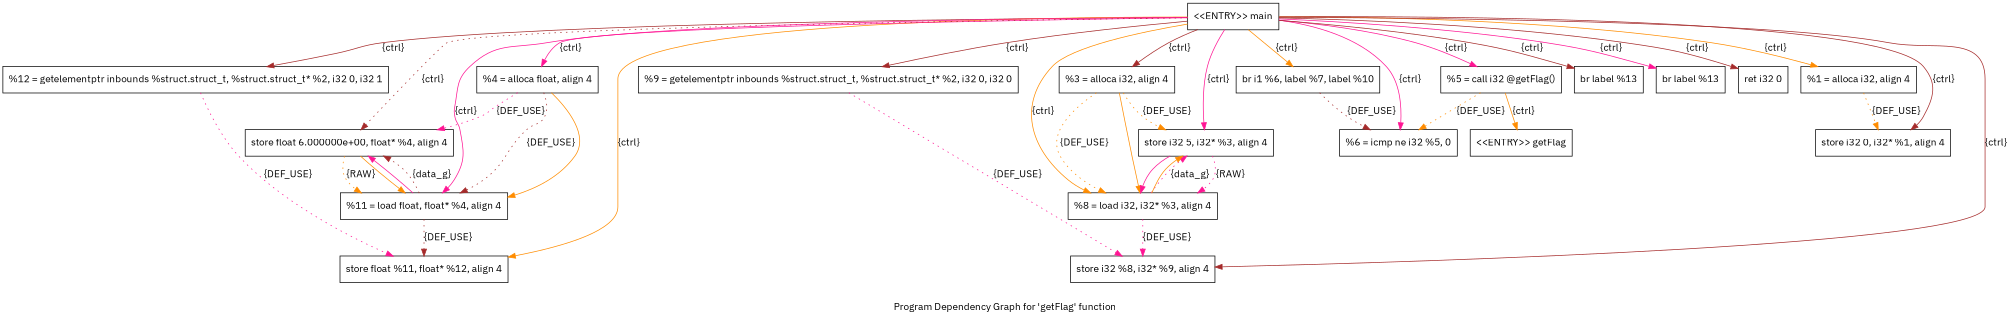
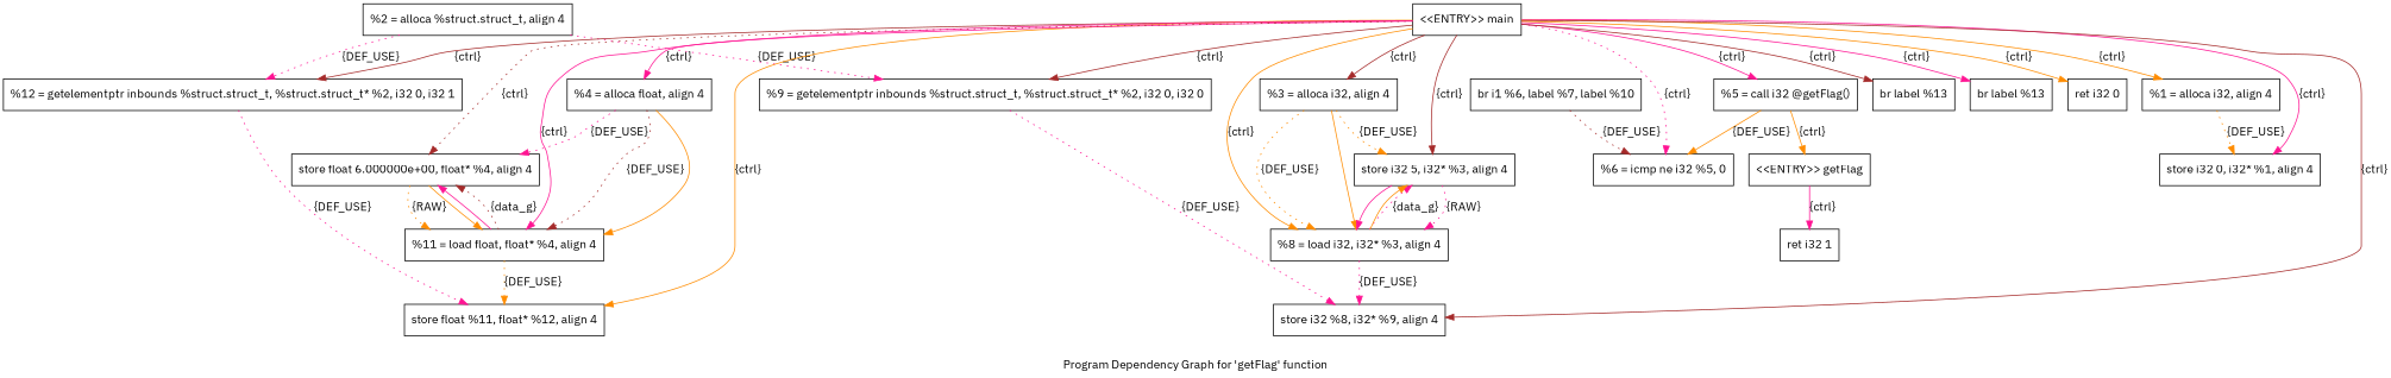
  digraph {
    fontname="IBM Plex Sans"
    label="Program Dependency Graph for 'getFlag' function"
    splines=true
    node [fontname="IBM Plex Sans" shape=record]
    edge [color=deeppink fontname="IBM Plex Sans" style=solid]
    n1 [label="{\<\<ENTRY\>\> getFlag}"]
+   n2 [label="{  ret i32 1}"]
    n3 [label="{  %1 = alloca i32, align 4}"]
    n4 [label="{  store i32 0, i32* %1, align 4}"]
+   n5 [label="{  %2 = alloca %struct.struct_t, align 4}"]
    n6 [label="{  %9 = getelementptr inbounds %struct.struct_t, %struct.struct_t* %2, i32 0, i32 0}"]
    n7 [label="{  %12 = getelementptr inbounds %struct.struct_t, %struct.struct_t* %2, i32 0, i32 1}"]
    n8 [label="{  store i32 %8, i32* %9, align 4}"]
    n9 [label="{  store float %11, float* %12, align 4}"]
    n10 [label="{  %3 = alloca i32, align 4}"]
    n11 [label="{  store i32 5, i32* %3, align 4}"]
    n12 [label="{  %8 = load i32, i32* %3, align 4}"]
    n13 [label="{  %4 = alloca float, align 4}"]
    n14 [label="{  store float 6.000000e+00, float* %4, align 4}"]
    n15 [label="{  %11 = load float, float* %4, align 4}"]
    n16 [label="{  %5 = call i32 @getFlag()}"]
    n17 [label="{  %6 = icmp ne i32 %5, 0}"]
    n18 [label="{  br i1 %6, label %7, label %10}"]
    n19 [label="{\<\<ENTRY\>\> main}"]
    n20 [label="{  br label %13}"]
    n21 [label="{  br label %13}"]
    n22 [label="{  ret i32 0}"]
+   n1 -> n2 [label="{ctrl}"]
    n3 -> n4 [color=darkorange label="{DEF_USE}" style=dotted]
+   n5 -> n6 [label="{DEF_USE}" style=dotted]
+   n5 -> n7 [label="{DEF_USE}" style=dotted]
    n6 -> n8 [label="{DEF_USE}" style=dotted]
    n7 -> n9 [label="{DEF_USE}" style=dotted]
    n10 -> n11 [color=darkorange label="{DEF_USE}" style=dotted]
    n10 -> n12 [color=darkorange label="{DEF_USE}" style=dotted]
    n10 -> n12 [color=darkorange style=""]
    n11 -> n12 [label="{RAW} " style=dotted]
    n11 -> n12 [style=""]
    n12 -> n8 [label="{DEF_USE}" style=dotted]
    n12 -> n11 [label="{data_g}" style=dotted]
    n12 -> n11 [color=darkorange style=""]
    n13 -> n14 [label="{DEF_USE}" style=dotted]
    n13 -> n15 [color=brown label="{DEF_USE}" style=dotted]
    n13 -> n15 [color=darkorange style=""]
    n14 -> n15 [color=darkorange label="{RAW} " style=dotted]
    n14 -> n15 [color=darkorange style=""]
-   n15 -> n9 [color=brown label="{DEF_USE}" style=dotted]
+   n15 -> n9 [color=darkorange label="{DEF_USE}" style=dotted]
    n15 -> n14 [color=brown label="{data_g}" style=dotted]
    n15 -> n14 [style=""]
    n16 -> n1 [color=darkorange label="{ctrl}"]
-   n16 -> n17 [color=darkorange label="{DEF_USE}" style=dotted]
+   n16 -> n17 [color=darkorange label="{DEF_USE}"]
    n18 -> n17 [color=brown label="{DEF_USE}" style=dotted]
    n19 -> n3 [color=darkorange label="{ctrl}"]
-   n19 -> n4 [color=brown label="{ctrl}"]
+   n19 -> n4 [label="{ctrl}"]
    n19 -> n6 [color=brown label="{ctrl}"]
    n19 -> n7 [color=brown label="{ctrl}"]
    n19 -> n8 [color=brown label="{ctrl}"]
    n19 -> n9 [color=darkorange label="{ctrl}"]
    n19 -> n10 [color=brown label="{ctrl}"]
-   n19 -> n11 [label="{ctrl}"]
+   n19 -> n11 [color=brown label="{ctrl}"]
    n19 -> n12 [color=darkorange label="{ctrl}"]
    n19 -> n13 [label="{ctrl}"]
    n19 -> n14 [color=brown label="{ctrl}" style=dotted]
    n19 -> n15 [label="{ctrl}"]
    n19 -> n16 [label="{ctrl}"]
-   n19 -> n17 [label="{ctrl}"]
-   n19 -> n18 [color=darkorange label="{ctrl}"]
+   n19 -> n17 [label="{ctrl}" style=dotted]
    n19 -> n20 [color=brown label="{ctrl}"]
    n19 -> n21 [label="{ctrl}"]
-   n19 -> n22 [color=brown label="{ctrl}"]
+   n19 -> n22 [color=darkorange label="{ctrl}"]
  }
